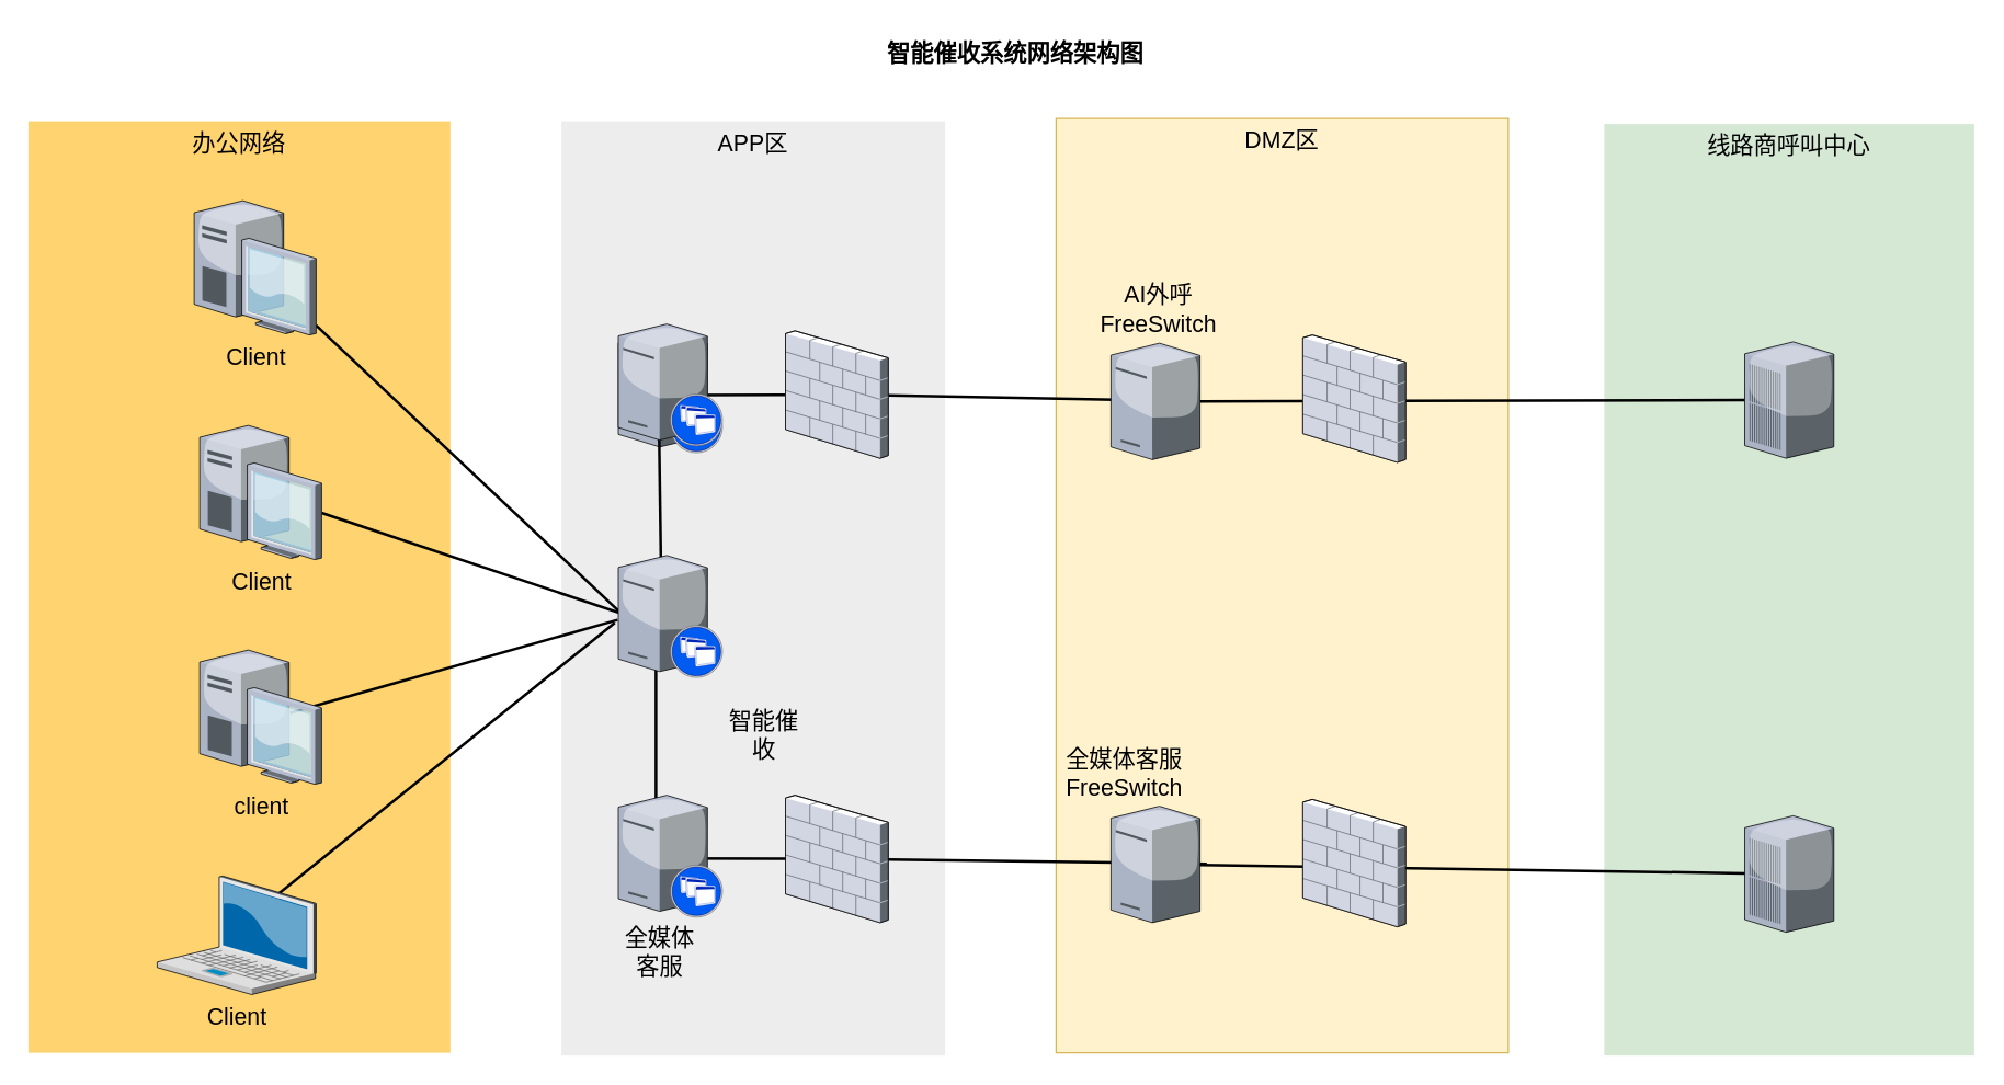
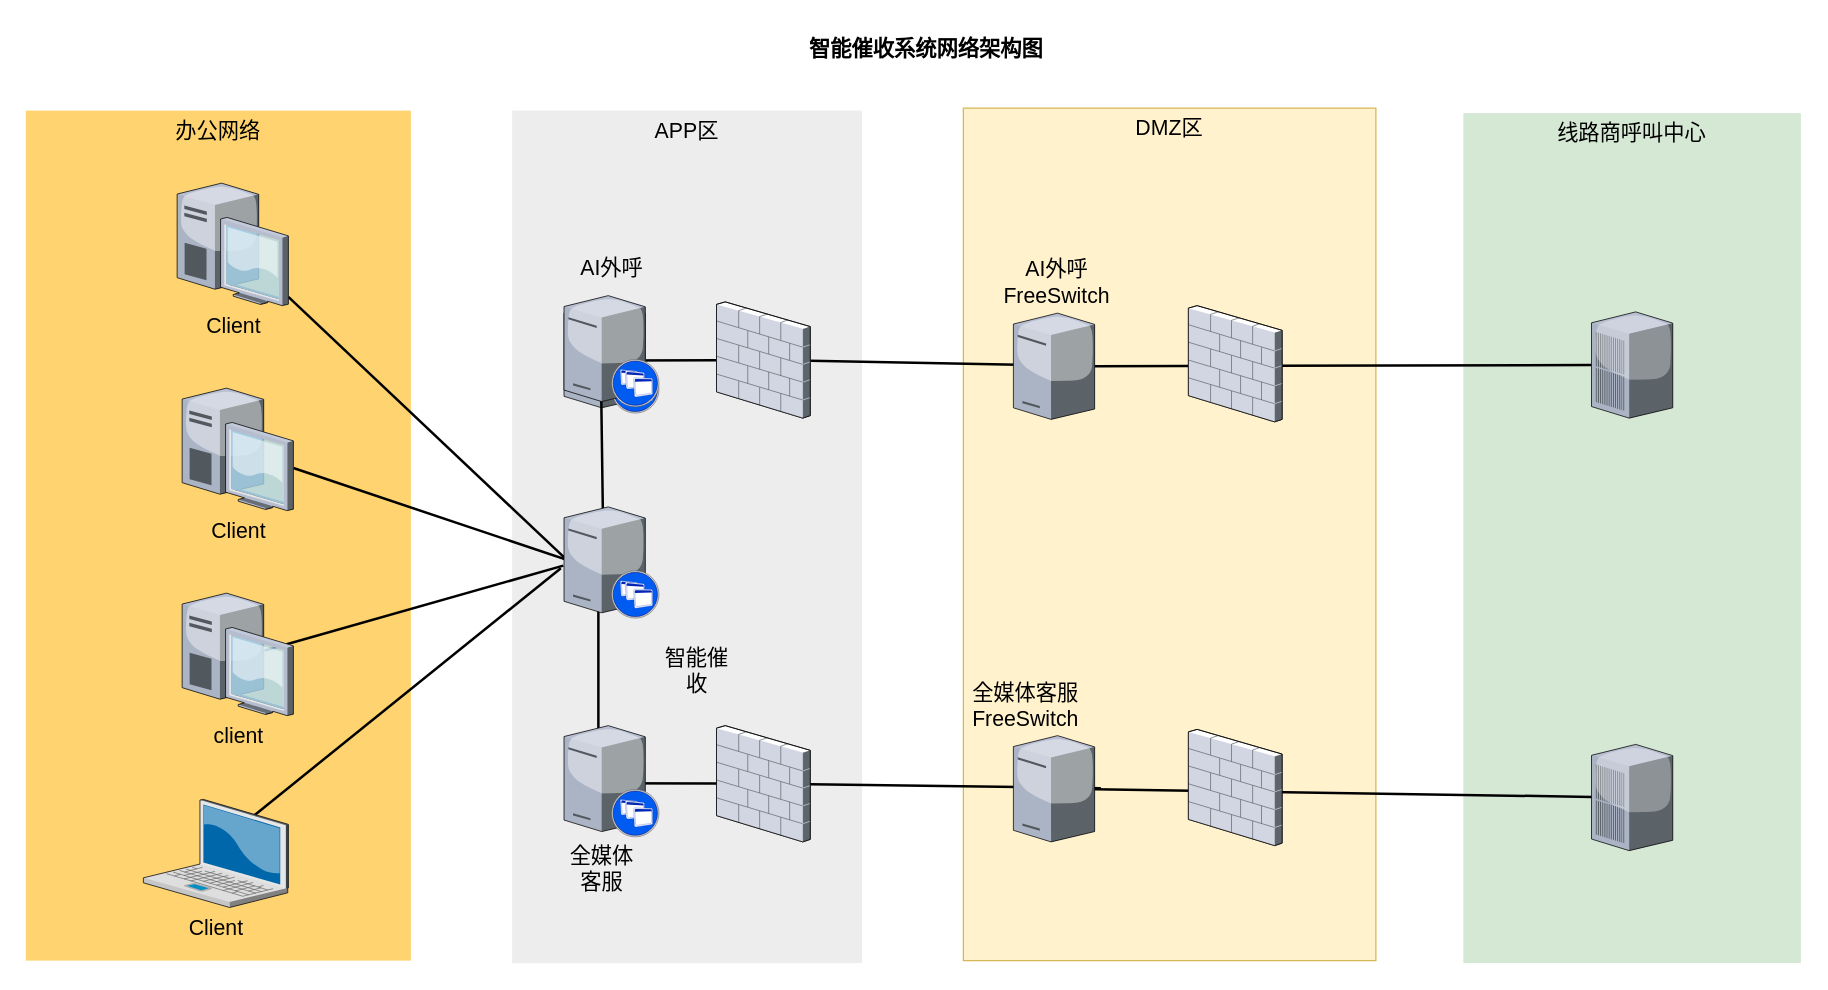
  <mxCell id="0" style=";html=1;" />
  <mxCell id="1" style=";html=1;" parent="0" />
  <mxCell id="2" value="DMZ区" style="whiteSpace=wrap;html=1;fillColor=#fff2cc;fontSize=17;strokeColor=#d6b656;verticalAlign=top;" vertex="1" parent="1"><mxGeometry x="770" y="86" width="330" height="682" as="geometry" /></mxCell>
  <mxCell id="3" value="线路商呼叫中心" style="whiteSpace=wrap;html=1;fillColor=#d5e8d4;fontSize=17;strokeColor=none;verticalAlign=top;" parent="1" vertex="1"><mxGeometry x="1170" y="90" width="270" height="680" as="geometry" /></mxCell>
  <mxCell id="4" value="APP区" style="whiteSpace=wrap;html=1;fillColor=#EDEDED;fontSize=17;strokeColor=none;verticalAlign=top;" parent="1" vertex="1"><mxGeometry x="409" y="88" width="280" height="682" as="geometry" /></mxCell>
  <mxCell id="5" value="办公网络" style="whiteSpace=wrap;html=1;fillColor=#FFD470;gradientColor=none;fontSize=17;strokeColor=none;verticalAlign=top;" parent="1" vertex="1"><mxGeometry x="20" y="88" width="308" height="680" as="geometry" /></mxCell>
  <mxCell id="6" style="edgeStyle=none;rounded=0;html=1;startSize=10;endSize=10;jettySize=auto;orthogonalLoop=1;fontSize=17;endArrow=none;endFill=0;strokeWidth=2;entryX=-0.033;entryY=0.551;entryDx=0;entryDy=0;entryPerimeter=0;exitX=0.634;exitY=0.289;exitDx=0;exitDy=0;exitPerimeter=0;" parent="1" source="7" target="26" edge="1"><mxGeometry relative="1" as="geometry"><mxPoint x="447" y="683.32" as="targetPoint" /></mxGeometry></mxCell>
  <mxCell id="7" value="Client" style="verticalLabelPosition=bottom;aspect=fixed;html=1;verticalAlign=top;strokeColor=none;shape=mxgraph.citrix.laptop_2;fillColor=#66B2FF;gradientColor=#0066CC;fontSize=17;" parent="1" vertex="1"><mxGeometry x="114" y="639" width="116" height="86.5" as="geometry" /></mxCell>
  <mxCell id="8" style="edgeStyle=none;rounded=0;html=1;startSize=10;endSize=10;jettySize=auto;orthogonalLoop=1;fontSize=17;endArrow=none;endFill=0;strokeWidth=2;entryX=-0.007;entryY=0.528;entryDx=0;entryDy=0;entryPerimeter=0;exitX=0.742;exitY=0.469;exitDx=0;exitDy=0;exitPerimeter=0;" parent="1" source="9" target="26" edge="1"><mxGeometry relative="1" as="geometry" /></mxCell>
  <mxCell id="9" value="client" style="verticalLabelPosition=bottom;aspect=fixed;html=1;verticalAlign=top;strokeColor=none;shape=mxgraph.citrix.desktop;fillColor=#66B2FF;gradientColor=#0066CC;fontSize=17;" parent="1" vertex="1"><mxGeometry x="145" y="474" width="89" height="98" as="geometry" /></mxCell>
  <mxCell id="10" style="edgeStyle=none;rounded=0;html=1;startSize=10;endSize=10;jettySize=auto;orthogonalLoop=1;fontSize=17;endArrow=none;endFill=0;strokeWidth=2;entryX=0.487;entryY=0.607;entryDx=0;entryDy=0;entryPerimeter=0;" parent="1" source="11" target="26" edge="1"><mxGeometry relative="1" as="geometry"><mxPoint x="430" y="359" as="targetPoint" /></mxGeometry></mxCell>
  <mxCell id="11" value="Client" style="verticalLabelPosition=bottom;aspect=fixed;html=1;verticalAlign=top;strokeColor=none;shape=mxgraph.citrix.desktop;fillColor=#66B2FF;gradientColor=#0066CC;fontSize=17;" parent="1" vertex="1"><mxGeometry x="145" y="310" width="89" height="98" as="geometry" /></mxCell>
  <mxCell id="12" style="edgeStyle=none;rounded=0;html=1;startSize=10;endSize=10;jettySize=auto;orthogonalLoop=1;fontSize=17;endArrow=none;endFill=0;strokeWidth=2;entryX=0.178;entryY=0.596;entryDx=0;entryDy=0;entryPerimeter=0;" parent="1" source="13" target="26" edge="1"><mxGeometry relative="1" as="geometry" /></mxCell>
  <mxCell id="13" value="Client" style="verticalLabelPosition=bottom;aspect=fixed;html=1;verticalAlign=top;strokeColor=none;shape=mxgraph.citrix.desktop;fillColor=#66B2FF;gradientColor=#0066CC;fontSize=17;" parent="1" vertex="1"><mxGeometry x="141" y="146" width="89" height="98" as="geometry" /></mxCell>
  <mxCell id="14" style="edgeStyle=none;rounded=0;html=1;startSize=10;endSize=10;jettySize=auto;orthogonalLoop=1;fontSize=17;endArrow=none;endFill=0;strokeWidth=2;" parent="1" source="20" edge="1"><mxGeometry relative="1" as="geometry"><mxPoint x="862.7" y="292.103" as="targetPoint" /></mxGeometry></mxCell>
  <mxCell id="15" value="" style="verticalLabelPosition=bottom;aspect=fixed;html=1;verticalAlign=top;strokeColor=none;shape=mxgraph.citrix.firewall;fillColor=#66B2FF;gradientColor=#0066CC;fontSize=17;" parent="1" vertex="1"><mxGeometry x="572.5" y="580" width="75" height="93" as="geometry" /></mxCell>
  <mxCell id="16" style="edgeStyle=none;rounded=0;html=1;startSize=10;endSize=10;jettySize=auto;orthogonalLoop=1;fontSize=17;endArrow=none;endFill=0;strokeWidth=2;" parent="1" source="35" target="28" edge="1"><mxGeometry relative="1" as="geometry"><mxPoint x="1443.25" y="-3.5" as="sourcePoint" /><mxPoint x="1150.004" y="206" as="targetPoint" /></mxGeometry></mxCell>
  <mxCell id="17" value="智能催收系统网络架构图" style="text;strokeColor=none;fillColor=none;html=1;fontSize=17;fontStyle=1;verticalAlign=middle;align=center;" parent="1" vertex="1"><mxGeometry x="309" y="20" width="861" height="40" as="geometry" /></mxCell>
  <mxCell id="18" style="edgeStyle=none;rounded=0;html=1;startSize=10;endSize=10;jettySize=auto;orthogonalLoop=1;fontSize=17;endArrow=none;endFill=0;strokeWidth=2;exitX=0.52;exitY=0.584;exitDx=0;exitDy=0;exitPerimeter=0;" parent="1" source="22" target="20" edge="1"><mxGeometry relative="1" as="geometry" /></mxCell>
  <mxCell id="19" value="" style="verticalLabelPosition=bottom;aspect=fixed;html=1;verticalAlign=top;strokeColor=none;shape=mxgraph.citrix.xenapp_server;fillColor=#66B2FF;gradientColor=#0066CC;fontSize=17;" parent="1" vertex="1"><mxGeometry x="450.5" y="241" width="76" height="89" as="geometry" /></mxCell>
  <mxCell id="20" value="" style="verticalLabelPosition=bottom;aspect=fixed;html=1;verticalAlign=top;strokeColor=none;shape=mxgraph.citrix.firewall;fillColor=#66B2FF;gradientColor=#0066CC;fontSize=17;" parent="1" vertex="1"><mxGeometry x="572.5" y="241" width="75" height="93" as="geometry" /></mxCell>
  <mxCell id="21" style="edgeStyle=none;rounded=0;html=1;startSize=10;endSize=10;jettySize=auto;orthogonalLoop=1;fontSize=17;endArrow=none;endFill=0;strokeWidth=2;exitX=0.388;exitY=0.652;exitDx=0;exitDy=0;exitPerimeter=0;entryX=0.414;entryY=0.348;entryDx=0;entryDy=0;entryPerimeter=0;" edge="1" parent="1" source="22" target="26"><mxGeometry relative="1" as="geometry"><mxPoint x="271" y="252" as="sourcePoint" /><mxPoint x="474" y="440" as="targetPoint" /></mxGeometry></mxCell>
  <mxCell id="22" value="" style="verticalLabelPosition=bottom;aspect=fixed;html=1;verticalAlign=top;strokeColor=none;shape=mxgraph.citrix.xenapp_server;fillColor=#66B2FF;gradientColor=#0066CC;fontSize=17;" vertex="1" parent="1"><mxGeometry x="450.5" y="236" width="76" height="89" as="geometry" /></mxCell>
  <mxCell id="23" style="edgeStyle=none;rounded=0;html=1;startSize=10;endSize=10;jettySize=auto;orthogonalLoop=1;fontSize=17;endArrow=none;endFill=0;strokeWidth=2;entryX=0.362;entryY=0.506;entryDx=0;entryDy=0;entryPerimeter=0;" edge="1" parent="1" target="26"><mxGeometry relative="1" as="geometry"><mxPoint x="478" y="620" as="sourcePoint" /><mxPoint x="492" y="446" as="targetPoint" /></mxGeometry></mxCell>
  <mxCell id="24" style="edgeStyle=none;rounded=0;html=1;startSize=10;endSize=10;jettySize=auto;orthogonalLoop=1;fontSize=17;endArrow=none;endFill=0;strokeWidth=2;exitX=0.336;exitY=0.517;exitDx=0;exitDy=0;exitPerimeter=0;" parent="1" source="25" target="15" edge="1"><mxGeometry relative="1" as="geometry" /></mxCell>
  <mxCell id="25" value="" style="verticalLabelPosition=bottom;aspect=fixed;html=1;verticalAlign=top;strokeColor=none;shape=mxgraph.citrix.xenapp_server;fillColor=#66B2FF;gradientColor=#0066CC;fontSize=17;" parent="1" vertex="1"><mxGeometry x="450.5" y="580" width="76" height="89" as="geometry" /></mxCell>
  <mxCell id="26" value="" style="verticalLabelPosition=bottom;aspect=fixed;html=1;verticalAlign=top;strokeColor=none;shape=mxgraph.citrix.xenapp_server;fillColor=#66B2FF;gradientColor=#0066CC;fontSize=17;" parent="1" vertex="1"><mxGeometry x="450.5" y="405" width="76" height="89" as="geometry" /></mxCell>
  <mxCell id="27" value="" style="edgeStyle=none;rounded=0;html=1;startSize=10;endSize=10;jettySize=auto;orthogonalLoop=1;fontSize=17;endArrow=none;endFill=0;strokeWidth=2;" edge="1" parent="1" source="15"><mxGeometry relative="1" as="geometry"><mxPoint x="648" y="627" as="sourcePoint" /><mxPoint x="880" y="630" as="targetPoint" /></mxGeometry></mxCell>
  <mxCell id="28" value="" style="verticalLabelPosition=bottom;sketch=0;aspect=fixed;html=1;verticalAlign=top;strokeColor=none;align=center;outlineConnect=0;shape=mxgraph.citrix.license_server;fontSize=17;" vertex="1" parent="1"><mxGeometry x="810" y="250" width="65" height="85" as="geometry" /></mxCell>
  <mxCell id="29" value="" style="verticalLabelPosition=bottom;sketch=0;aspect=fixed;html=1;verticalAlign=top;strokeColor=none;align=center;outlineConnect=0;shape=mxgraph.citrix.license_server;fontSize=17;" vertex="1" parent="1"><mxGeometry x="810" y="588" width="65" height="85" as="geometry" /></mxCell>
  <mxCell id="30" value="AI外呼 FreeSwitch" style="text;strokeColor=none;align=center;fillColor=none;html=1;verticalAlign=middle;whiteSpace=wrap;rounded=0;fontSize=17;" vertex="1" parent="1"><mxGeometry x="815" y="211" width="60" height="30" as="geometry" /></mxCell>
  <mxCell id="31" value="全媒体客服 FreeSwitch" style="text;strokeColor=none;align=center;fillColor=none;html=1;verticalAlign=middle;whiteSpace=wrap;rounded=0;fontSize=17;" vertex="1" parent="1"><mxGeometry x="790" y="550" width="60" height="30" as="geometry" /></mxCell>
+ <mxCell id="32" value="AI外呼" style="text;strokeColor=none;align=center;fillColor=none;html=1;verticalAlign=middle;whiteSpace=wrap;rounded=0;fontSize=17;" vertex="1" parent="1"><mxGeometry x="458.5" y="200" width="60" height="30" as="geometry" /></mxCell>
  <mxCell id="33" value="全媒体客服" style="text;strokeColor=none;align=center;fillColor=none;html=1;verticalAlign=middle;whiteSpace=wrap;rounded=0;fontSize=17;" vertex="1" parent="1"><mxGeometry x="450.5" y="680" width="60" height="30" as="geometry" /></mxCell>
  <mxCell id="34" value="智能催收" style="text;strokeColor=none;align=center;fillColor=none;html=1;verticalAlign=middle;whiteSpace=wrap;rounded=0;fontSize=17;" vertex="1" parent="1"><mxGeometry x="526.5" y="522" width="60" height="30" as="geometry" /></mxCell>
  <mxCell id="35" value="" style="verticalLabelPosition=bottom;sketch=0;aspect=fixed;html=1;verticalAlign=top;strokeColor=none;align=center;outlineConnect=0;shape=mxgraph.citrix.pbx_server;fontSize=17;" vertex="1" parent="1"><mxGeometry x="1272.5" y="249" width="65" height="85" as="geometry" /></mxCell>
  <mxCell id="36" value="" style="verticalLabelPosition=bottom;sketch=0;aspect=fixed;html=1;verticalAlign=top;strokeColor=none;align=center;outlineConnect=0;shape=mxgraph.citrix.pbx_server;fontSize=17;" vertex="1" parent="1"><mxGeometry x="1272.5" y="595" width="65" height="85" as="geometry" /></mxCell>
  <mxCell id="37" style="edgeStyle=none;rounded=0;html=1;startSize=10;endSize=10;jettySize=auto;orthogonalLoop=1;fontSize=17;endArrow=none;endFill=0;strokeWidth=2;" edge="1" parent="1" source="36" target="29"><mxGeometry relative="1" as="geometry"><mxPoint x="1100" y="630" as="sourcePoint" /><mxPoint x="960" y="639" as="targetPoint" /></mxGeometry></mxCell>
  <mxCell id="38" value="" style="verticalLabelPosition=bottom;aspect=fixed;html=1;verticalAlign=top;strokeColor=none;shape=mxgraph.citrix.firewall;fillColor=#66B2FF;gradientColor=#0066CC;fontSize=17;" vertex="1" parent="1"><mxGeometry x="950" y="583" width="75" height="93" as="geometry" /></mxCell>
  <mxCell id="39" value="" style="verticalLabelPosition=bottom;aspect=fixed;html=1;verticalAlign=top;strokeColor=none;shape=mxgraph.citrix.firewall;fillColor=#66B2FF;gradientColor=#0066CC;fontSize=17;" vertex="1" parent="1"><mxGeometry x="950" y="244" width="75" height="93" as="geometry" /></mxCell>
